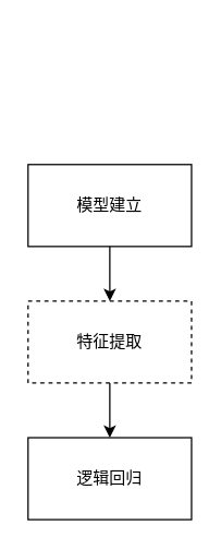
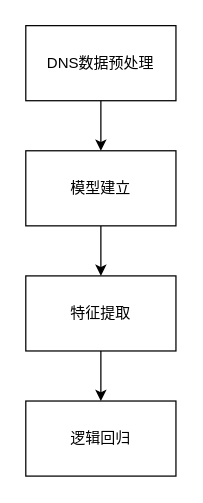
  <mxCell id="0" />
  <mxCell id="1" parent="0" />
+ <mxCell id="2" value="" style="edgeStyle=orthogonalEdgeStyle;rounded=0;orthogonalLoop=1;jettySize=auto;html=1;" edge="1" parent="1" source="3" target="5"><mxGeometry relative="1" as="geometry" /></mxCell>
+ <mxCell id="3" value="DNS数据预处理" style="rounded=0;whiteSpace=wrap;html=1;" vertex="1" parent="1"><mxGeometry x="20" y="20" width="120" height="60" as="geometry" /></mxCell>
  <mxCell id="4" value="" style="edgeStyle=orthogonalEdgeStyle;rounded=0;orthogonalLoop=1;jettySize=auto;html=1;" edge="1" parent="1" source="5" target="7"><mxGeometry relative="1" as="geometry" /></mxCell>
  <mxCell id="5" value="模型建立" style="rounded=0;whiteSpace=wrap;html=1;" vertex="1" parent="1"><mxGeometry x="20" y="120" width="120" height="60" as="geometry" /></mxCell>
  <mxCell id="6" value="" style="edgeStyle=orthogonalEdgeStyle;rounded=0;orthogonalLoop=1;jettySize=auto;html=1;" edge="1" parent="1" source="7" target="8"><mxGeometry relative="1" as="geometry" /></mxCell>
- <mxCell id="7" value="特征提取" style="rounded=0;whiteSpace=wrap;html=1;dashed=1;" vertex="1" parent="1"><mxGeometry x="20" y="220" width="120" height="60" as="geometry" /></mxCell>
+ <mxCell id="7" value="特征提取" style="rounded=0;whiteSpace=wrap;html=1;" vertex="1" parent="1"><mxGeometry x="20" y="220" width="120" height="60" as="geometry" /></mxCell>
  <mxCell id="8" value="逻辑回归" style="rounded=0;whiteSpace=wrap;html=1;" vertex="1" parent="1"><mxGeometry x="20" y="320" width="120" height="60" as="geometry" /></mxCell>
